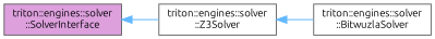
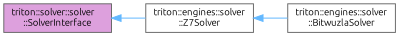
  digraph {
    fontname=Ubuntu
    rankdir=LR
    node [color=grey40 fillcolor=white fontname=Ubuntu fontsize=10 shape=box style=filled]
    edge [color=steelblue1 dir=back fontname=Ubuntu fontsize=10 labelfontname=Helvetica labelfontsize=10 style=solid]
-   n1 [fillcolor=plum height=0.2 label="triton::engines::solver\l::SolverInterface" width=0.4]
-   n2 [height=0.2 label="triton::engines::solver\l::Z3Solver" width=0.4]
+   n1 [fillcolor=plum height=0.2 label="triton::solver::solver\l::SolverInterface" width=0.4]
+   n2 [height=0.2 label="triton::engines::solver\l::Z7Solver" width=0.4]
    n3 [height=0.2 label="triton::engines::solver\l::BitwuzlaSolver" width=0.4]
    n1 -> n2
    n2 -> n3
  }
